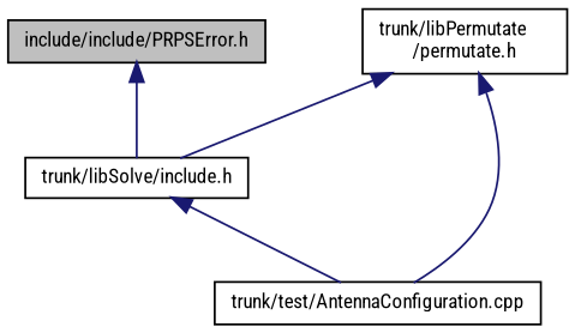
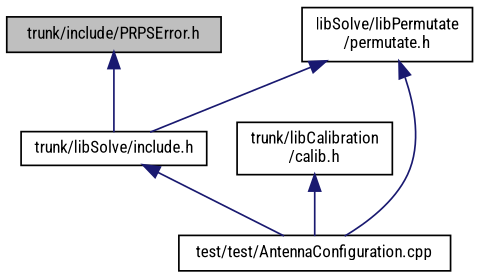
  digraph {
    fontname="Roboto Condensed"
    node [color=black fillcolor=white fontname="Roboto Condensed" fontsize=10 shape=record style=filled]
    edge [color=midnightblue dir=back fontname="Roboto Condensed" fontsize=10 labelfontname=Helvetica labelfontsize=10 style=solid]
-   n1 [fillcolor=grey75 fontcolor=black height=0.2 label="include/include/PRPSError.h" width=0.4]
+   n1 [fillcolor=grey75 fontcolor=black height=0.2 label="trunk/include/PRPSError.h" width=0.4]
    n2 [height=0.2 label="trunk/libSolve/include.h" width=0.4]
-   n4 [height=0.2 label="trunk/test/AntennaConfiguration.cpp" width=0.4]
-   n5 [height=0.2 label="trunk/libPermutate\l/permutate.h" width=0.4]
+   n3 [height=0.2 label="trunk/libCalibration\l/calib.h" width=0.4]
+   n4 [height=0.2 label="test/test/AntennaConfiguration.cpp" width=0.4]
+   n5 [height=0.2 label="libSolve/libPermutate\l/permutate.h" width=0.4]
    n1 -> n2
    n2 -> n4
+   n3 -> n4
    n5 -> n2
    n5 -> n4
  }
